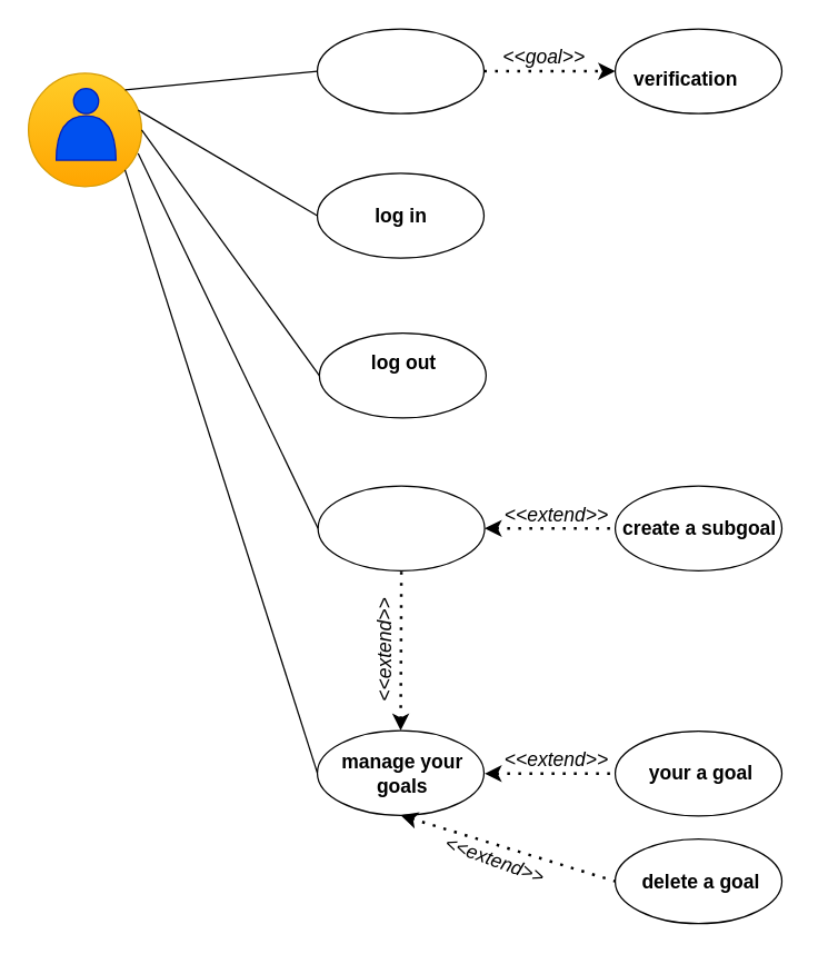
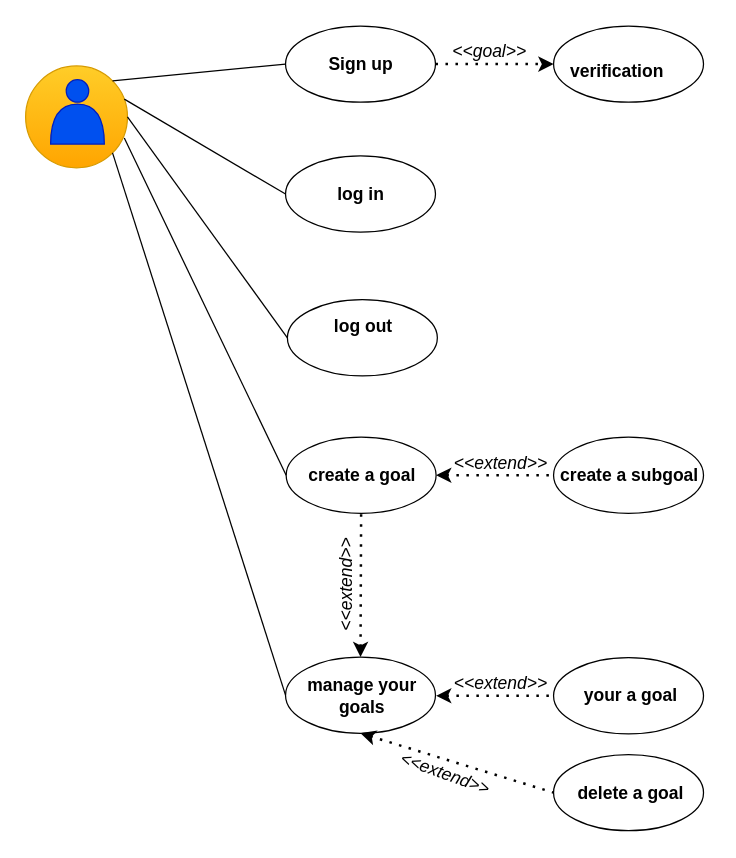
  <mxCell id="0" />
  <mxCell id="1" parent="0" />
  <mxCell id="2" value="" style="group;fillColor=none;gradientColor=none;" vertex="1" connectable="0" parent="1"><mxGeometry x="40" y="63" width="61.5" height="70.5" as="geometry" /></mxCell>
  <mxCell id="3" value="" style="ellipse;whiteSpace=wrap;html=1;aspect=fixed;strokeColor=#d79b00;fontSize=14;fillColor=#ffcd28;gradientColor=#ffa500;" vertex="1" parent="2"><mxGeometry x="-20" y="-11" width="81.5" height="81.5" as="geometry" /></mxCell>
  <mxCell id="4" value="" style="ellipse;whiteSpace=wrap;html=1;aspect=fixed;fillColor=#0050ef;fontColor=#ffffff;strokeColor=#001DBC;" vertex="1" parent="2"><mxGeometry x="12.5" width="18" height="18" as="geometry" /></mxCell>
  <mxCell id="5" value="" style="shape=or;whiteSpace=wrap;html=1;rotation=-90;fillColor=#0050ef;fontColor=#ffffff;strokeColor=#001DBC;" vertex="1" parent="2"><mxGeometry x="5.5" y="14" width="32" height="43" as="geometry" /></mxCell>
  <mxCell id="6" value="" style="ellipse;whiteSpace=wrap;html=1;fillColor=none;strokeColor=#000000;" vertex="1" parent="1"><mxGeometry x="228" y="20" width="120" height="61" as="geometry" /></mxCell>
  <mxCell id="7" value="" style="ellipse;whiteSpace=wrap;html=1;fillColor=none;strokeColor=#000000;" vertex="1" parent="1"><mxGeometry x="228" y="124" width="120" height="61" as="geometry" /></mxCell>
+ <mxCell id="8" value="&lt;font size=&quot;1&quot; color=&quot;#000000&quot;&gt;&lt;b style=&quot;font-size: 14px;&quot;&gt;Sign up&lt;/b&gt;&lt;/font&gt;" style="text;html=1;align=center;verticalAlign=middle;resizable=0;points=[];autosize=1;strokeColor=none;fillColor=none;" vertex="1" parent="1"><mxGeometry x="253.5" y="36" width="69" height="29" as="geometry" /></mxCell>
  <mxCell id="9" value="&lt;font size=&quot;1&quot; color=&quot;#000000&quot;&gt;&lt;b style=&quot;font-size: 14px;&quot;&gt;log in&lt;/b&gt;&lt;/font&gt;" style="text;html=1;align=center;verticalAlign=middle;resizable=0;points=[];autosize=1;strokeColor=none;fillColor=none;" vertex="1" parent="1"><mxGeometry x="260.5" y="140" width="55" height="29" as="geometry" /></mxCell>
  <mxCell id="10" value="" style="ellipse;whiteSpace=wrap;html=1;fillColor=none;strokeColor=#000000;" vertex="1" parent="1"><mxGeometry x="228.5" y="349" width="120" height="61" as="geometry" /></mxCell>
+ <mxCell id="11" value="&lt;font size=&quot;1&quot; color=&quot;#000000&quot;&gt;&lt;b style=&quot;font-size: 14px;&quot;&gt;create a goal&lt;/b&gt;&lt;/font&gt;" style="text;html=1;align=center;verticalAlign=middle;resizable=0;points=[];autosize=1;strokeColor=none;fillColor=none;" vertex="1" parent="1"><mxGeometry x="237" y="365" width="104" height="29" as="geometry" /></mxCell>
  <mxCell id="12" value="" style="ellipse;whiteSpace=wrap;html=1;fillColor=none;strokeColor=#000000;" vertex="1" parent="1"><mxGeometry x="228" y="525" width="120" height="61" as="geometry" /></mxCell>
  <mxCell id="13" value="&lt;font size=&quot;1&quot; color=&quot;#000000&quot;&gt;&lt;b style=&quot;font-size: 14px;&quot;&gt;manage your&lt;br&gt;goals&lt;/b&gt;&lt;/font&gt;" style="text;html=1;align=center;verticalAlign=middle;resizable=0;points=[];autosize=1;strokeColor=none;fillColor=none;" vertex="1" parent="1"><mxGeometry x="236.5" y="533" width="105" height="46" as="geometry" /></mxCell>
  <mxCell id="14" value="" style="ellipse;whiteSpace=wrap;html=1;fillColor=none;strokeColor=#000000;" vertex="1" parent="1"><mxGeometry x="442.5" y="349" width="120" height="61" as="geometry" /></mxCell>
  <mxCell id="15" value="&lt;font size=&quot;1&quot; color=&quot;#000000&quot;&gt;&lt;b style=&quot;font-size: 14px;&quot;&gt;create a subgoal&lt;/b&gt;&lt;/font&gt;" style="text;html=1;align=center;verticalAlign=middle;resizable=0;points=[];autosize=1;strokeColor=none;fillColor=none;" vertex="1" parent="1"><mxGeometry x="438" y="365" width="129" height="29" as="geometry" /></mxCell>
  <mxCell id="16" value="" style="endArrow=none;dashed=1;html=1;dashPattern=1 3;strokeWidth=2;fontSize=14;fontColor=#000000;strokeColor=#000000;exitX=1;exitY=0.5;exitDx=0;exitDy=0;entryX=0;entryY=0.5;entryDx=0;entryDy=0;endFill=0;startArrow=classic;startFill=1;" edge="1" parent="1" source="10" target="14"><mxGeometry width="50" height="50" relative="1" as="geometry"><mxPoint x="379.5" y="427" as="sourcePoint" /><mxPoint x="429.5" y="377" as="targetPoint" /></mxGeometry></mxCell>
  <mxCell id="17" value="&lt;font color=&quot;#000000&quot;&gt;&lt;span style=&quot;font-size: 14px;&quot;&gt;&lt;i&gt;&amp;lt;&amp;lt;extend&amp;gt;&amp;gt;&lt;/i&gt;&lt;/span&gt;&lt;/font&gt;" style="text;html=1;align=center;verticalAlign=middle;resizable=0;points=[];autosize=1;strokeColor=none;fillColor=none;" vertex="1" parent="1"><mxGeometry x="353" y="355" width="93" height="29" as="geometry" /></mxCell>
  <mxCell id="18" value="" style="ellipse;whiteSpace=wrap;html=1;fillColor=none;strokeColor=#000000;" vertex="1" parent="1"><mxGeometry x="442.5" y="20" width="120" height="61" as="geometry" /></mxCell>
  <mxCell id="19" value="&lt;font size=&quot;1&quot; color=&quot;#000000&quot;&gt;&lt;b style=&quot;font-size: 14px;&quot;&gt;verification&lt;/b&gt;&lt;/font&gt;" style="text;html=1;align=center;verticalAlign=middle;resizable=0;points=[];autosize=1;strokeColor=none;fillColor=none;" vertex="1" parent="1"><mxGeometry x="446" y="41" width="93" height="29" as="geometry" /></mxCell>
  <mxCell id="20" value="" style="endArrow=classic;dashed=1;html=1;dashPattern=1 3;strokeWidth=2;fontSize=14;fontColor=#000000;strokeColor=#000000;exitX=1;exitY=0.5;exitDx=0;exitDy=0;entryX=0;entryY=0.5;entryDx=0;entryDy=0;endFill=1;" edge="1" parent="1" source="6" target="18"><mxGeometry width="50" height="50" relative="1" as="geometry"><mxPoint x="350.75" y="51.5" as="sourcePoint" /><mxPoint x="444.75" y="51.5" as="targetPoint" /></mxGeometry></mxCell>
  <mxCell id="21" value="&lt;font color=&quot;#000000&quot;&gt;&lt;span style=&quot;font-size: 14px;&quot;&gt;&lt;i&gt;&amp;lt;&amp;lt;goal&amp;gt;&amp;gt;&lt;/i&gt;&lt;/span&gt;&lt;/font&gt;" style="text;html=1;align=center;verticalAlign=middle;resizable=0;points=[];autosize=1;strokeColor=none;fillColor=none;" vertex="1" parent="1"><mxGeometry x="343" y="25" width="95" height="29" as="geometry" /></mxCell>
  <mxCell id="22" value="" style="ellipse;whiteSpace=wrap;html=1;fillColor=none;strokeColor=#000000;" vertex="1" parent="1"><mxGeometry x="442.5" y="525.5" width="120" height="61" as="geometry" /></mxCell>
  <mxCell id="23" value="&lt;font color=&quot;#000000&quot;&gt;&lt;span style=&quot;font-size: 14px;&quot;&gt;&lt;b&gt;your a goal&lt;/b&gt;&lt;/span&gt;&lt;/font&gt;" style="text;html=1;align=center;verticalAlign=middle;resizable=0;points=[];autosize=1;strokeColor=none;fillColor=none;" vertex="1" parent="1"><mxGeometry x="450" y="541.5" width="108" height="29" as="geometry" /></mxCell>
  <mxCell id="24" value="" style="endArrow=none;dashed=1;html=1;dashPattern=1 3;strokeWidth=2;fontSize=14;fontColor=#000000;strokeColor=#000000;exitX=1;exitY=0.5;exitDx=0;exitDy=0;entryX=0;entryY=0.5;entryDx=0;entryDy=0;endFill=0;startArrow=classic;startFill=1;" edge="1" parent="1" target="22"><mxGeometry width="50" height="50" relative="1" as="geometry"><mxPoint x="348.5" y="556" as="sourcePoint" /><mxPoint x="429.5" y="553.5" as="targetPoint" /></mxGeometry></mxCell>
  <mxCell id="25" value="&lt;font color=&quot;#000000&quot;&gt;&lt;span style=&quot;font-size: 14px;&quot;&gt;&lt;i&gt;&amp;lt;&amp;lt;extend&amp;gt;&amp;gt;&lt;/i&gt;&lt;/span&gt;&lt;/font&gt;" style="text;html=1;align=center;verticalAlign=middle;resizable=0;points=[];autosize=1;strokeColor=none;fillColor=none;" vertex="1" parent="1"><mxGeometry x="353" y="531.5" width="93" height="29" as="geometry" /></mxCell>
  <mxCell id="26" value="" style="endArrow=none;dashed=1;html=1;dashPattern=1 3;strokeWidth=2;fontSize=14;fontColor=#000000;strokeColor=#000000;exitX=0.5;exitY=0;exitDx=0;exitDy=0;endFill=0;startArrow=classic;startFill=1;entryX=0.5;entryY=1;entryDx=0;entryDy=0;" edge="1" parent="1" source="12" target="10"><mxGeometry width="50" height="50" relative="1" as="geometry"><mxPoint x="348" y="476.5" as="sourcePoint" /><mxPoint x="441" y="448.5" as="targetPoint" /></mxGeometry></mxCell>
  <mxCell id="27" value="&lt;font color=&quot;#000000&quot;&gt;&lt;span style=&quot;font-size: 14px;&quot;&gt;&lt;i&gt;&amp;lt;&amp;lt;extend&amp;gt;&amp;gt;&lt;/i&gt;&lt;/span&gt;&lt;/font&gt;" style="text;html=1;align=center;verticalAlign=middle;resizable=0;points=[];autosize=1;strokeColor=none;fillColor=none;rotation=-90;" vertex="1" parent="1"><mxGeometry x="229.5" y="453" width="93" height="29" as="geometry" /></mxCell>
  <mxCell id="28" value="" style="endArrow=none;dashed=1;html=1;dashPattern=1 3;strokeWidth=2;fontSize=14;fontColor=#000000;strokeColor=#000000;exitX=0.5;exitY=1;exitDx=0;exitDy=0;entryX=0;entryY=0.5;entryDx=0;entryDy=0;endFill=0;startArrow=classic;startFill=1;" edge="1" parent="1" source="12" target="30"><mxGeometry width="50" height="50" relative="1" as="geometry"><mxPoint x="348" y="611" as="sourcePoint" /><mxPoint x="442" y="611" as="targetPoint" /></mxGeometry></mxCell>
  <mxCell id="29" value="&lt;font color=&quot;#000000&quot;&gt;&lt;span style=&quot;font-size: 14px;&quot;&gt;&lt;i&gt;&amp;lt;&amp;lt;extend&amp;gt;&amp;gt;&lt;/i&gt;&lt;/span&gt;&lt;/font&gt;" style="text;html=1;align=center;verticalAlign=middle;resizable=0;points=[];autosize=1;strokeColor=none;fillColor=none;rotation=20;" vertex="1" parent="1"><mxGeometry x="309" y="603" width="93" height="29" as="geometry" /></mxCell>
  <mxCell id="30" value="" style="ellipse;whiteSpace=wrap;html=1;fillColor=none;strokeColor=#000000;" vertex="1" parent="1"><mxGeometry x="442.5" y="603" width="120" height="61" as="geometry" /></mxCell>
  <mxCell id="31" value="&lt;font color=&quot;#000000&quot;&gt;&lt;span style=&quot;font-size: 14px;&quot;&gt;&lt;b&gt;delete a goal&lt;/b&gt;&lt;/span&gt;&lt;/font&gt;" style="text;html=1;align=center;verticalAlign=middle;resizable=0;points=[];autosize=1;strokeColor=none;fillColor=none;" vertex="1" parent="1"><mxGeometry x="452" y="619" width="103" height="29" as="geometry" /></mxCell>
  <mxCell id="32" value="" style="ellipse;whiteSpace=wrap;html=1;fillColor=none;strokeColor=#000000;" vertex="1" parent="1"><mxGeometry x="229.5" y="239" width="120" height="61" as="geometry" /></mxCell>
  <mxCell id="33" value="&lt;font size=&quot;1&quot; color=&quot;#000000&quot;&gt;&lt;b style=&quot;font-size: 14px;&quot;&gt;log out&lt;/b&gt;&lt;/font&gt;" style="text;html=1;align=center;verticalAlign=middle;resizable=0;points=[];autosize=1;strokeColor=none;fillColor=none;" vertex="1" parent="1"><mxGeometry x="257" y="245" width="65" height="29" as="geometry" /></mxCell>
  <mxCell id="34" value="" style="endArrow=none;html=1;strokeColor=#000000;fontSize=14;fontColor=#000000;exitX=1;exitY=0;exitDx=0;exitDy=0;entryX=0;entryY=0.5;entryDx=0;entryDy=0;" edge="1" parent="1" source="3" target="6"><mxGeometry width="50" height="50" relative="1" as="geometry"><mxPoint x="363" y="415" as="sourcePoint" /><mxPoint x="413" y="365" as="targetPoint" /></mxGeometry></mxCell>
  <mxCell id="35" value="" style="endArrow=none;html=1;strokeColor=#000000;fontSize=14;fontColor=#000000;entryX=0;entryY=0.5;entryDx=0;entryDy=0;exitX=0.969;exitY=0.325;exitDx=0;exitDy=0;exitPerimeter=0;" edge="1" parent="1" source="3" target="7"><mxGeometry width="50" height="50" relative="1" as="geometry"><mxPoint x="100" y="101" as="sourcePoint" /><mxPoint x="238" y="60.5" as="targetPoint" /></mxGeometry></mxCell>
  <mxCell id="36" value="" style="endArrow=none;html=1;strokeColor=#000000;fontSize=14;fontColor=#000000;entryX=0;entryY=0.5;entryDx=0;entryDy=0;exitX=1;exitY=0.5;exitDx=0;exitDy=0;" edge="1" parent="1" source="3" target="32"><mxGeometry width="50" height="50" relative="1" as="geometry"><mxPoint x="101" y="122" as="sourcePoint" /><mxPoint x="238" y="164.5" as="targetPoint" /></mxGeometry></mxCell>
  <mxCell id="37" value="" style="endArrow=none;html=1;strokeColor=#000000;fontSize=14;fontColor=#000000;entryX=0;entryY=0.5;entryDx=0;entryDy=0;exitX=0.969;exitY=0.708;exitDx=0;exitDy=0;exitPerimeter=0;" edge="1" parent="1" source="3" target="10"><mxGeometry width="50" height="50" relative="1" as="geometry"><mxPoint x="96" y="111" as="sourcePoint" /><mxPoint x="224" y="288.5" as="targetPoint" /></mxGeometry></mxCell>
  <mxCell id="38" value="" style="endArrow=none;html=1;strokeColor=#000000;fontSize=14;fontColor=#000000;entryX=0;entryY=0.5;entryDx=0;entryDy=0;exitX=1;exitY=1;exitDx=0;exitDy=0;" edge="1" parent="1" source="3" target="12"><mxGeometry width="50" height="50" relative="1" as="geometry"><mxPoint x="87" y="124" as="sourcePoint" /><mxPoint x="216.48" y="394.86" as="targetPoint" /></mxGeometry></mxCell>
